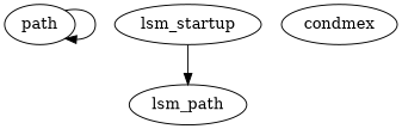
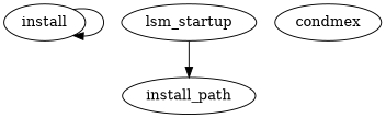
  digraph {
-   install [label=path]
+   install
    lsm_startup
-   lsm_path
+   lsm_path [label=install_path]
    condmex
    install -> install
    lsm_startup -> lsm_path
  }
